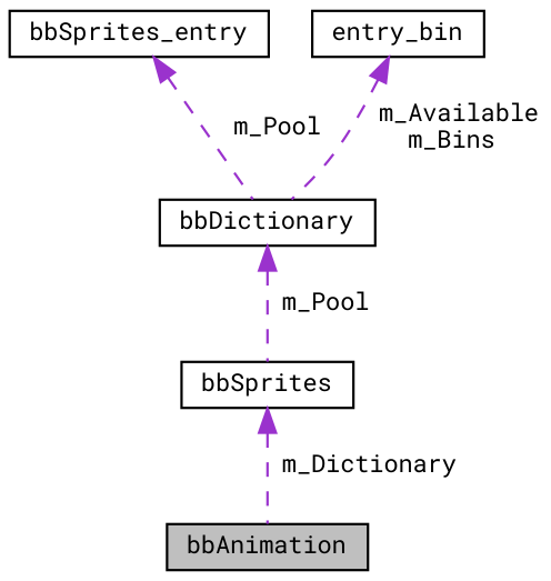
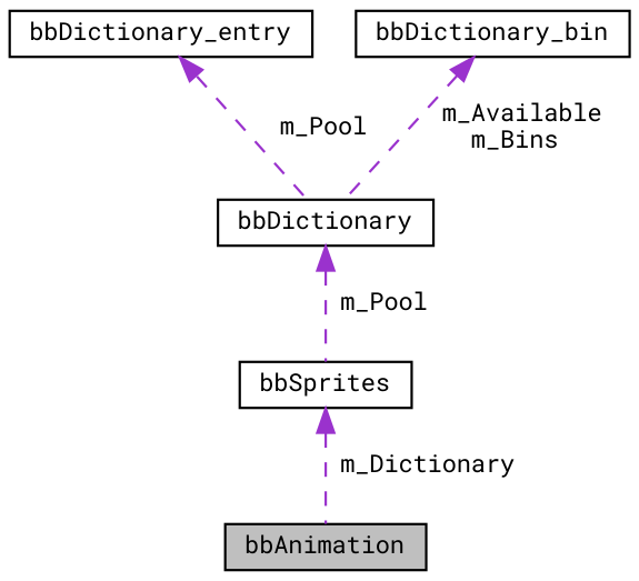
  digraph {
    fontname="Roboto Mono"
    node [color=black fillcolor=white fontname="Roboto Mono" fontsize=10 shape=record style=filled]
    edge [color=darkorchid3 dir=back fontname="Roboto Mono" fontsize=10 labelfontname=Helvetica labelfontsize=10 style=dashed]
    n1 [fillcolor=grey75 fontcolor=black height=0.2 label=bbAnimation width=0.4]
    n2 [height=0.2 label=bbSprites width=0.4]
    n3 [height=0.2 label=bbDictionary width=0.4]
-   n4 [height=0.2 label=bbSprites_entry width=0.4]
-   n5 [height=0.2 label=entry_bin width=0.4]
+   n4 [height=0.2 label=bbDictionary_entry width=0.4]
+   n5 [height=0.2 label=bbDictionary_bin width=0.4]
    n2 -> n1 [label=" m_Dictionary"]
    n3 -> n2 [label=" m_Pool"]
    n4 -> n3 [label=" m_Pool"]
    n5 -> n3 [label=" m_Available\nm_Bins"]
  }
